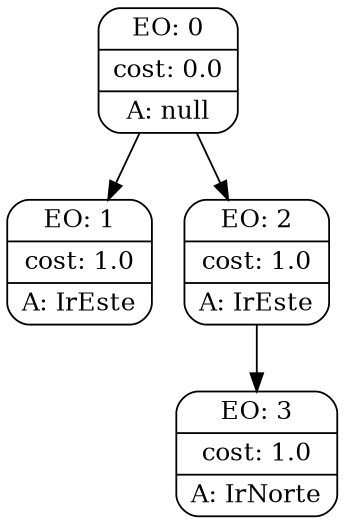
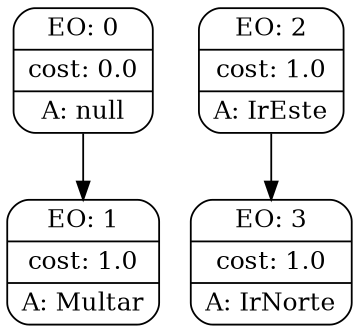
  digraph {
    node [shape=Mrecord]
    n1 [label="{EO: 0|cost: 0.0|A: null}"]
-   n2 [label="{EO: 1|cost: 1.0|A: IrEste}"]
+   n2 [label="{EO: 1|cost: 1.0|A: Multar}"]
    n3 [label="{EO: 2|cost: 1.0|A: IrEste}"]
    n4 [label="{EO: 3|cost: 1.0|A: IrNorte}"]
    n1 -> n2
-   n1 -> n3
    n3 -> n4
  }
